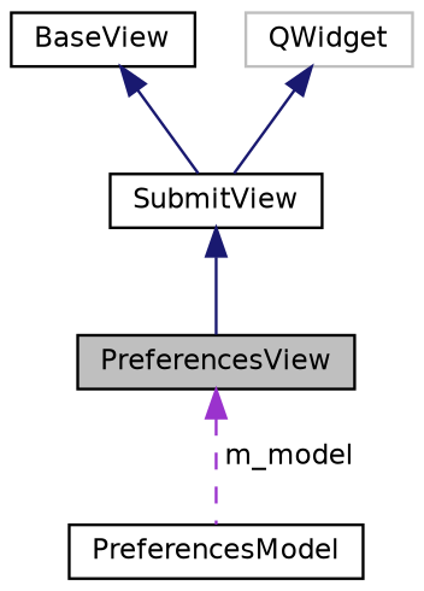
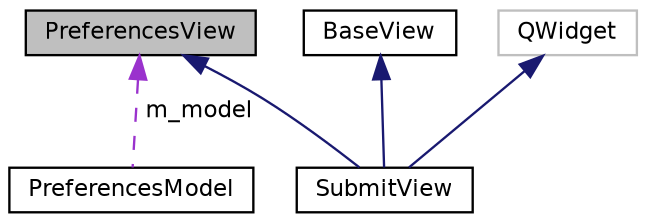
  digraph {
    node [color=black fillcolor=white fontname=Helvetica fontsize=10 shape=record style=filled]
    edge [color=midnightblue dir=back fontname=Helvetica fontsize=10 labelfontname=Helvetica labelfontsize=10 style=solid]
    n1 [fillcolor=grey75 fontcolor=black height=0.2 label=PreferencesView width=0.4]
    n2 [height=0.2 label=PreferencesModel width=0.4]
    n3 [height=0.2 label=SubmitView width=0.4]
    n4 [height=0.2 label=BaseView width=0.4]
    n5 [color=grey75 height=0.2 label=QWidget width=0.4]
    n1 -> n2 [color=darkorchid3 label=" m_model" style=dashed]
-   n3 -> n1
+   n1 -> n3
    n4 -> n3
    n5 -> n3
  }
